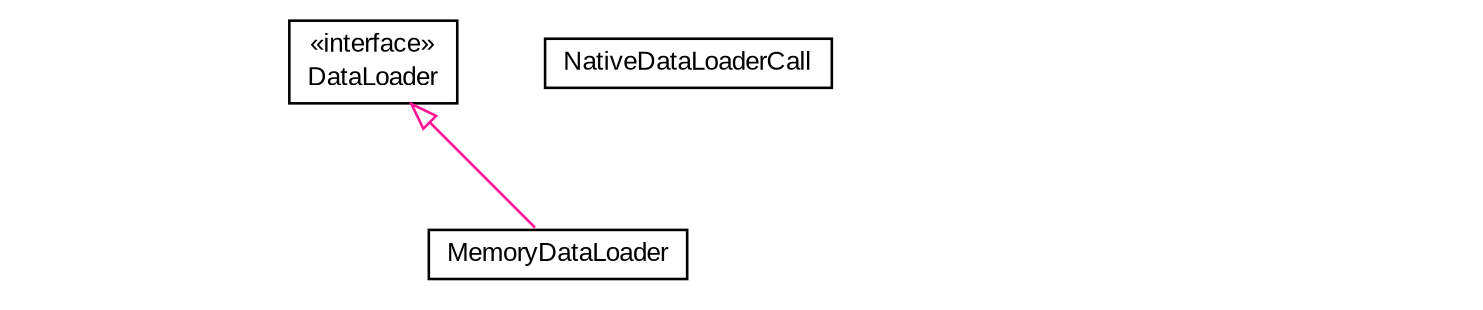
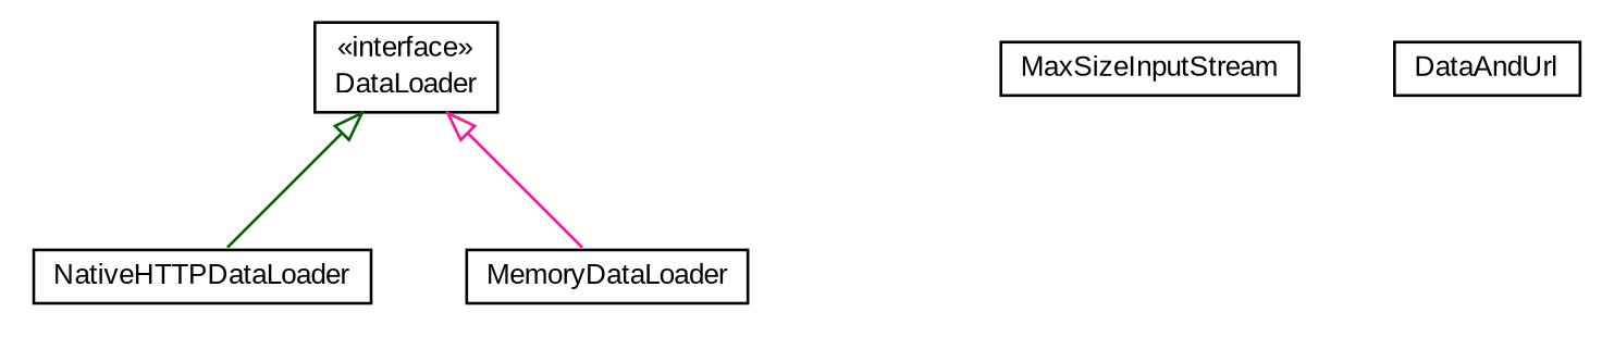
  digraph {
    nodesep=0.25
    ranksep=0.5
    node [fontcolor=black fontname=arial fontsize=10.0 shape=plaintext]
    edge [arrowtail=empty dir=back fontname=arial fontsize=10 headport=p labelfontname=arial labelfontsize=10 style=solid tailport=p]
-   n2 [label=<<table title="eu.europa.esig.dss.client.http.NativeDataLoaderCall" border="0" cellborder="1" cellspacing="0" cellpadding="2" port="p" href="./NativeDataLoaderCall.html"> 		<tr><td><table border="0" cellspacing="0" cellpadding="1"> <tr><td align="center" balign="center"> NativeDataLoaderCall </td></tr> 		</table></td></tr> 		</table>>]
+   n1 [label=<<table title="eu.europa.esig.dss.client.http.NativeHTTPDataLoader" border="0" cellborder="1" cellspacing="0" cellpadding="2" port="p" href="./NativeHTTPDataLoader.html"> 		<tr><td><table border="0" cellspacing="0" cellpadding="1"> <tr><td align="center" balign="center"> NativeHTTPDataLoader </td></tr> 		</table></td></tr> 		</table>>]
    n3 [label=<<table title="eu.europa.esig.dss.client.http.MemoryDataLoader" border="0" cellborder="1" cellspacing="0" cellpadding="2" port="p" href="./MemoryDataLoader.html"> 		<tr><td><table border="0" cellspacing="0" cellpadding="1"> <tr><td align="center" balign="center"> MemoryDataLoader </td></tr> 		</table></td></tr> 		</table>>]
+   n4 [label=<<table title="eu.europa.esig.dss.client.http.MaxSizeInputStream" border="0" cellborder="1" cellspacing="0" cellpadding="2" port="p" href="./MaxSizeInputStream.html"> 		<tr><td><table border="0" cellspacing="0" cellpadding="1"> <tr><td align="center" balign="center"> MaxSizeInputStream </td></tr> 		</table></td></tr> 		</table>>]
    n5 [label=<<table title="eu.europa.esig.dss.client.http.DataLoader" border="0" cellborder="1" cellspacing="0" cellpadding="2" port="p" href="./DataLoader.html"> 		<tr><td><table border="0" cellspacing="0" cellpadding="1"> <tr><td align="center" balign="center"> &#171;interface&#187; </td></tr> <tr><td align="center" balign="center"> DataLoader </td></tr> 		</table></td></tr> 		</table>>]
+   n6 [label=<<table title="eu.europa.esig.dss.client.http.DataLoader.DataAndUrl" border="0" cellborder="1" cellspacing="0" cellpadding="2" port="p" href="./DataLoader.DataAndUrl.html"> 		<tr><td><table border="0" cellspacing="0" cellpadding="1"> <tr><td align="center" balign="center"> DataAndUrl </td></tr> 		</table></td></tr> 		</table>>]
+   n5 -> n1 [color=darkgreen]
    n5 -> n3 [color=deeppink]
  }
